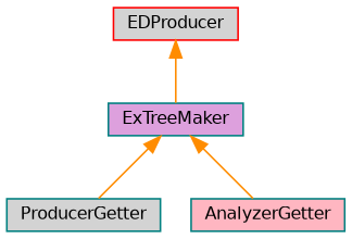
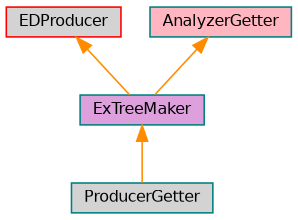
  digraph {
    node [color=teal fillcolor=lightgrey fontname=Helvetica fontsize=10 shape=record style=filled]
    edge [color=darkorange dir=back fontname=Helvetica fontsize=10 labelfontname=Helvetica labelfontsize=10 style=solid]
    n1 [fillcolor=plum fontcolor=black height=0.2 label=ExTreeMaker width=0.4]
    n2 [height=0.2 label=ProducerGetter width=0.4]
    n3 [color=red height=0.2 label=EDProducer width=0.4]
    n4 [fillcolor=lightpink height=0.2 label=AnalyzerGetter width=0.4]
    n1 -> n2
    n3 -> n1
-   n1 -> n4
+   n4 -> n1
  }
